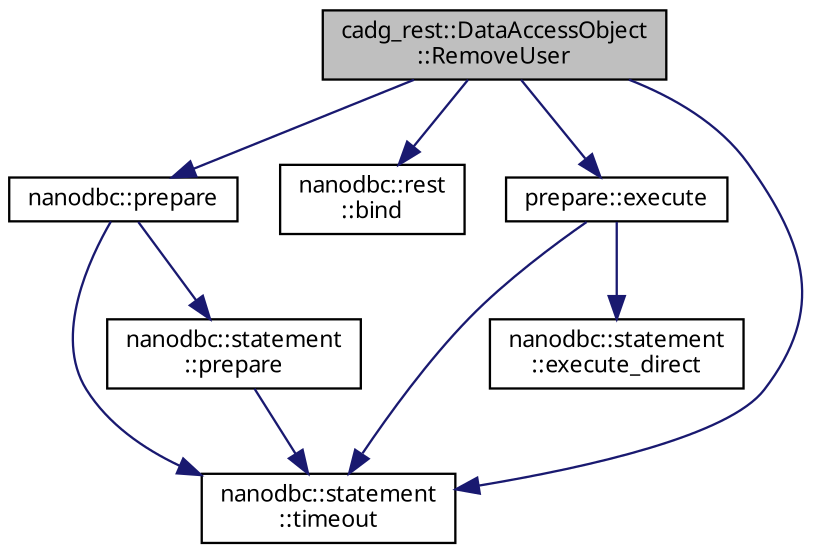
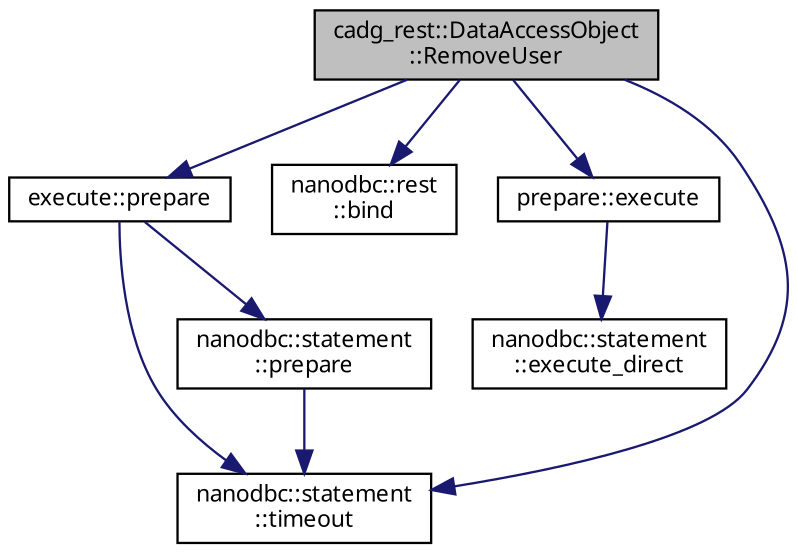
  digraph {
    fontname="Noto Sans"
    rankdir=TB
    node [color=black fillcolor=white fontname="Noto Sans" fontsize=10 shape=record style=filled]
    edge [color=midnightblue fontname="Noto Sans" fontsize=10 labelfontname=Helvetica labelfontsize=10 style=solid]
    n1 [fillcolor=grey75 fontcolor=black height=0.2 label="cadg_rest::DataAccessObject\l::RemoveUser" width=0.4]
-   n2 [height=0.2 label="nanodbc::prepare" width=0.4]
+   n2 [height=0.2 label="execute::prepare" width=0.4]
    n3 [height=0.2 label="nanodbc::rest\l::bind" width=0.4]
    n4 [height=0.2 label="prepare::execute" width=0.4]
    n5 [height=0.2 label="nanodbc::statement\l::timeout" width=0.4]
    n6 [height=0.2 label="nanodbc::statement\l::prepare" width=0.4]
    n7 [height=0.2 label="nanodbc::statement\l::execute_direct" width=0.4]
    n1 -> n2
    n1 -> n3
    n1 -> n4
    n1 -> n5
    n2 -> n5
    n2 -> n6
-   n4 -> n5
    n4 -> n7
    n6 -> n5
  }
